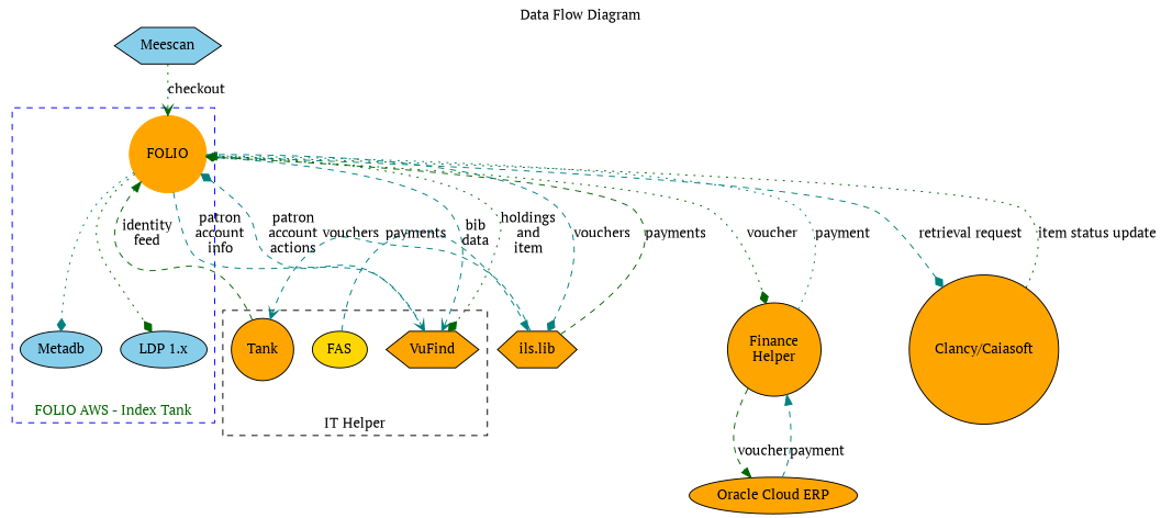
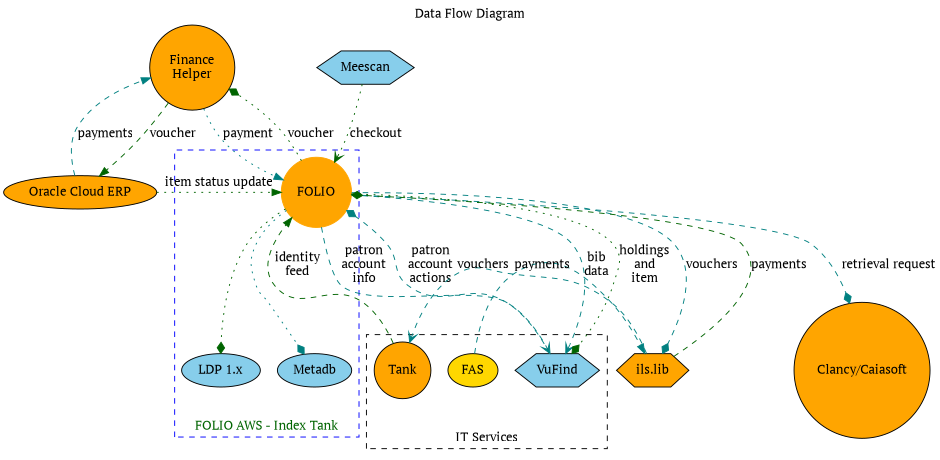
  digraph {
    fontname="PT Serif"
    label="Data Flow Diagram"
    labelloc=t
    node [fillcolor=orange fontname="PT Serif" shape=circle style=filled]
    edge [arrowhead=diamond color=teal fontname="PT Serif" style=dashed]
    n1 [color=orange label=FOLIO]
    n2 [fillcolor=skyblue label="LDP 1.x" shape=ellipse]
    n3 [fillcolor=skyblue label=Metadb shape=ellipse]
    n4 [label=Tank]
    n5 [fillcolor=gold label=FAS shape=ellipse]
-   n6 [label=VuFind shape=hexagon]
+   n6 [fillcolor=skyblue label=VuFind shape=hexagon]
    n7 [label="ils.lib" shape=hexagon]
    n8 [label="Finance\nHelper"]
    n9 [label="Clancy/Caiasoft"]
    n10 [label="Oracle Cloud ERP" shape=ellipse]
    n11 [fillcolor=skyblue label=Meescan shape=hexagon]
    subgraph cluster_1 {
      color=blue
      fontcolor=darkgreen
      label="FOLIO AWS - Index Tank"
      labelloc=b
      style=dashed
      n1
      n2
      n3
    }
    subgraph cluster_2 {
-     label="IT Helper"
+     label="IT Services"
      labelloc=b
      style=dashed
      n4
      n5
      n6
    }
    n1 -> n2 [color=darkgreen style=dotted]
    n1 -> n3 [style=dotted]
    n1 -> n6 [arrowhead=vee label="bib\ndata"]
    n1 -> n6 [color=darkgreen label="holdings\nand\nitem" style=dotted]
    n1 -> n6 [arrowhead=vee label="patron\naccount\ninfo"]
    n1 -> n7 [label=vouchers]
    n1 -> n8 [color=darkgreen label=voucher style=dotted]
    n1 -> n9 [label="retrieval request"]
    n4 -> n1 [arrowhead=normal color=darkgreen label="identity\nfeed"]
    n5 -> n7 [arrowhead=normal label=payments]
    n6 -> n1 [label="patron\naccount\nactions"]
    n7 -> n1 [color=darkgreen label=payments]
    n7 -> n4 [arrowhead=vee label=vouchers]
    n8 -> n1 [arrowhead=normal label=payment style=dotted]
    n8 -> n10 [arrowhead=normal color=darkgreen label=voucher]
-   n9 -> n1 [arrowhead=normal color=darkgreen label="item status update" style=dotted]
-   n10 -> n8 [arrowhead=normal label=payment]
+   n10 -> n1 [arrowhead=normal color=darkgreen label="item status update" style=dotted]
+   n10 -> n8 [arrowhead=normal label=payments]
    n11 -> n1 [arrowhead=vee color=darkgreen label=checkout style=dotted]
  }
